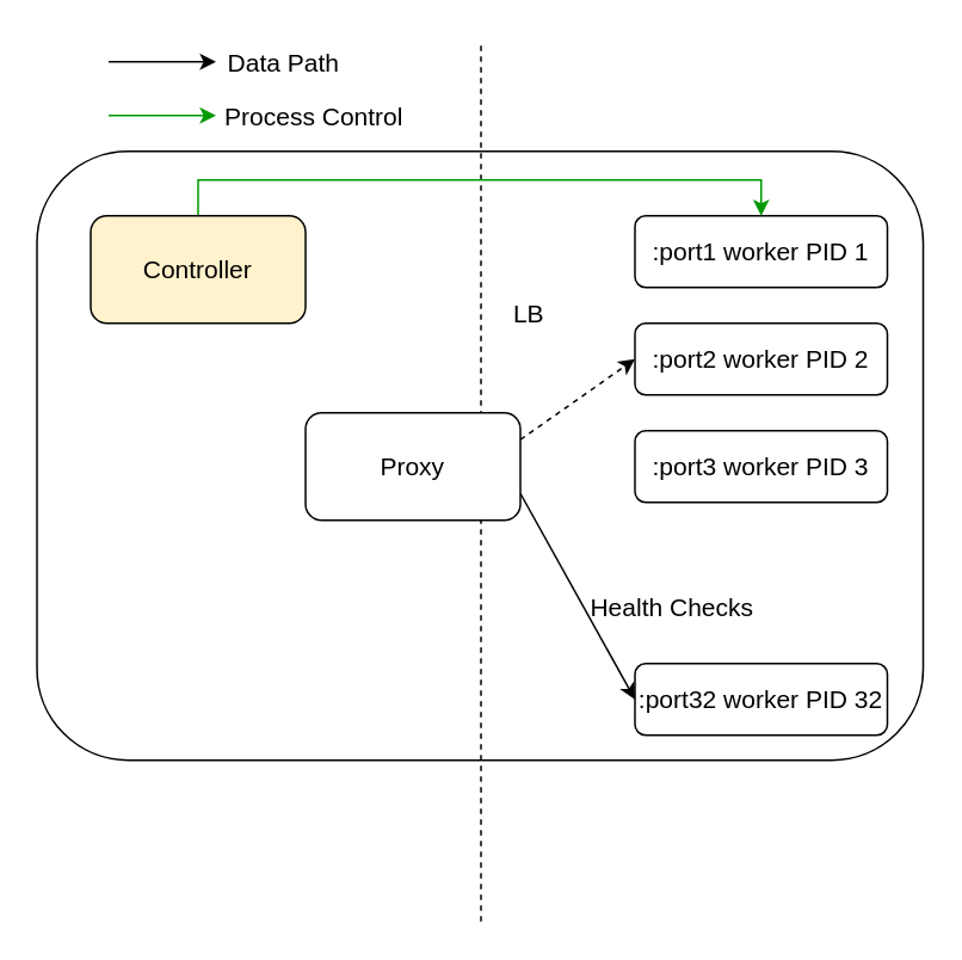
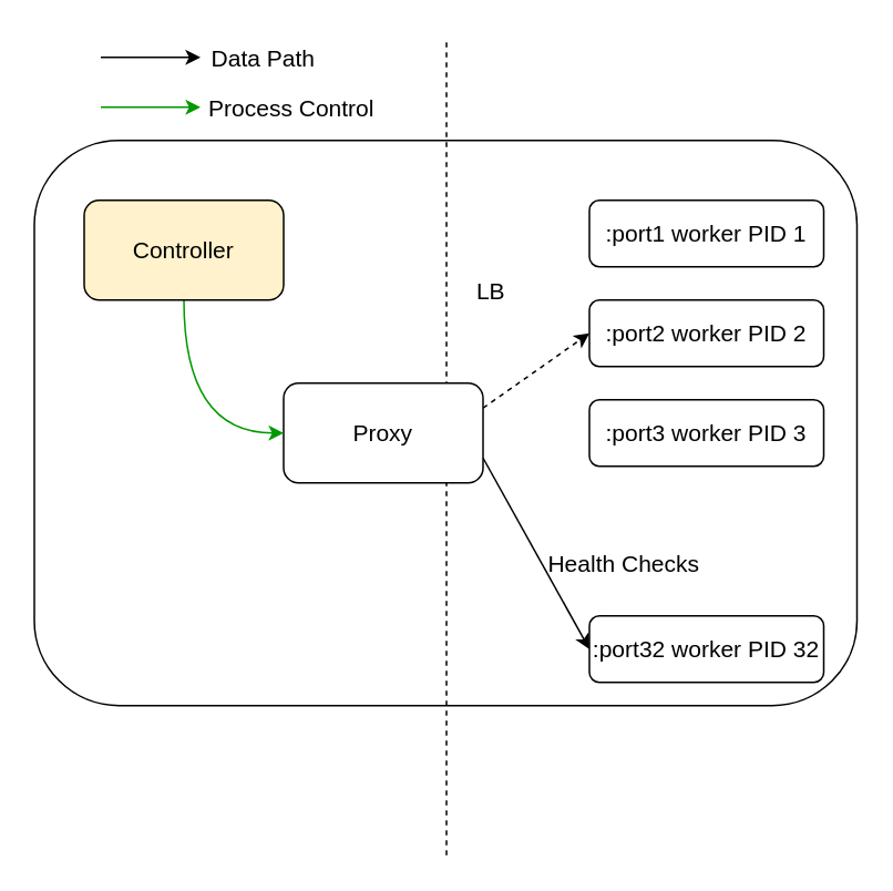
  <mxCell id="0" />
  <mxCell id="1" parent="0" />
  <mxCell id="2" value="" style="rounded=1;whiteSpace=wrap;html=1;" vertex="1" parent="1"><mxGeometry x="20" y="84" width="495" height="340" as="geometry" /></mxCell>
  <mxCell id="3" value="&lt;font style=&quot;font-size: 14px;&quot;&gt;:port1 worker PID 1&lt;/font&gt;" style="rounded=1;whiteSpace=wrap;html=1;align=center;" vertex="1" parent="1"><mxGeometry x="354" y="120" width="141" height="40" as="geometry" /></mxCell>
  <mxCell id="4" value="" style="endArrow=none;dashed=1;html=1;rounded=0;" edge="1" parent="1"><mxGeometry width="50" height="50" relative="1" as="geometry"><mxPoint x="268" y="514" as="sourcePoint" /><mxPoint x="268" y="24" as="targetPoint" /></mxGeometry></mxCell>
  <mxCell id="5" value="&lt;font style=&quot;font-size: 14px;&quot;&gt;:port2 worker PID 2&lt;/font&gt;" style="rounded=1;whiteSpace=wrap;html=1;align=center;" vertex="1" parent="1"><mxGeometry x="354" y="180" width="141" height="40" as="geometry" /></mxCell>
  <mxCell id="6" value="&lt;font style=&quot;font-size: 14px;&quot;&gt;:port3 worker PID 3&lt;/font&gt;" style="rounded=1;whiteSpace=wrap;html=1;align=center;" vertex="1" parent="1"><mxGeometry x="354" y="240" width="141" height="40" as="geometry" /></mxCell>
  <mxCell id="7" value="&lt;font style=&quot;font-size: 14px;&quot;&gt;:port32 worker PID 32&lt;/font&gt;" style="rounded=1;whiteSpace=wrap;html=1;align=center;" vertex="1" parent="1"><mxGeometry x="354" y="370" width="141" height="40" as="geometry" /></mxCell>
  <mxCell id="8" style="edgeStyle=none;rounded=0;orthogonalLoop=1;jettySize=auto;html=1;entryX=0;entryY=0.5;entryDx=0;entryDy=0;fontSize=14;exitX=1;exitY=0.25;exitDx=0;exitDy=0;dashed=1;" edge="1" parent="1" source="10" target="5"><mxGeometry relative="1" as="geometry" /></mxCell>
  <mxCell id="9" style="edgeStyle=none;rounded=0;orthogonalLoop=1;jettySize=auto;html=1;entryX=0;entryY=0.5;entryDx=0;entryDy=0;fontSize=14;exitX=1;exitY=0.75;exitDx=0;exitDy=0;" edge="1" parent="1" source="10" target="7"><mxGeometry relative="1" as="geometry" /></mxCell>
  <mxCell id="10" value="&lt;font style=&quot;font-size: 14px;&quot;&gt;Proxy&lt;/font&gt;" style="rounded=1;whiteSpace=wrap;html=1;" vertex="1" parent="1"><mxGeometry x="170" y="230" width="120" height="60" as="geometry" /></mxCell>
- <mxCell id="12" style="edgeStyle=orthogonalEdgeStyle;rounded=0;orthogonalLoop=1;jettySize=auto;html=1;exitX=0.5;exitY=0;exitDx=0;exitDy=0;entryX=0.5;entryY=0;entryDx=0;entryDy=0;fontSize=14;strokeColor=#009900;" edge="1" parent="1" source="13" target="3"><mxGeometry relative="1" as="geometry" /></mxCell>
+ <mxCell id="11" style="edgeStyle=orthogonalEdgeStyle;rounded=0;orthogonalLoop=1;jettySize=auto;html=1;entryX=0;entryY=0.5;entryDx=0;entryDy=0;fontSize=14;curved=1;strokeColor=#009900;" edge="1" parent="1" source="13" target="10"><mxGeometry relative="1" as="geometry" /></mxCell>
  <mxCell id="13" value="&lt;font style=&quot;font-size: 14px;&quot;&gt;Controller&lt;/font&gt;" style="rounded=1;whiteSpace=wrap;html=1;fillColor=#fff2cc;" vertex="1" parent="1"><mxGeometry x="50" y="120" width="120" height="60" as="geometry" /></mxCell>
  <mxCell id="14" value="LB" style="text;html=1;strokeColor=none;fillColor=none;align=center;verticalAlign=middle;whiteSpace=wrap;rounded=0;fontSize=14;" vertex="1" parent="1"><mxGeometry x="265" y="160" width="60" height="30" as="geometry" /></mxCell>
  <mxCell id="15" value="Health Checks" style="text;html=1;strokeColor=none;fillColor=none;align=center;verticalAlign=middle;whiteSpace=wrap;rounded=0;fontSize=14;" vertex="1" parent="1"><mxGeometry x="325" y="324" width="100" height="30" as="geometry" /></mxCell>
  <mxCell id="16" value="" style="endArrow=classic;html=1;rounded=0;fontSize=14;strokeColor=#000000;" edge="1" parent="1"><mxGeometry width="50" height="50" relative="1" as="geometry"><mxPoint x="60" y="34" as="sourcePoint" /><mxPoint x="120" y="34" as="targetPoint" /></mxGeometry></mxCell>
  <mxCell id="17" value="" style="endArrow=classic;html=1;rounded=0;fontSize=14;strokeColor=#009900;" edge="1" parent="1"><mxGeometry width="50" height="50" relative="1" as="geometry"><mxPoint x="60" y="64" as="sourcePoint" /><mxPoint x="120" y="64" as="targetPoint" /></mxGeometry></mxCell>
  <mxCell id="18" value="Data Path" style="text;html=1;strokeColor=none;fillColor=none;align=center;verticalAlign=middle;whiteSpace=wrap;rounded=0;fontSize=14;" vertex="1" parent="1"><mxGeometry x="103" y="20" width="110" height="30" as="geometry" /></mxCell>
  <mxCell id="19" value="Process Control" style="text;html=1;strokeColor=none;fillColor=none;align=center;verticalAlign=middle;whiteSpace=wrap;rounded=0;fontSize=14;" vertex="1" parent="1"><mxGeometry x="120" y="50" width="110" height="30" as="geometry" /></mxCell>
